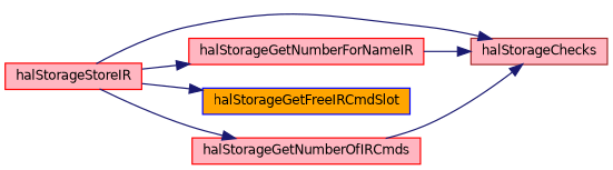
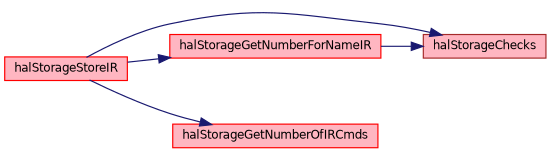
  digraph {
    rankdir=LR
    node [color=red fillcolor=lightpink fontname=Helvetica fontsize=10 shape=record style=filled]
    edge [color=midnightblue fontname=Helvetica fontsize=10 labelfontname=Helvetica labelfontsize=10 style=solid]
    n1 [fontcolor=black height=0.2 label=halStorageStoreIR width=0.4]
    n2 [color=brown height=0.2 label=halStorageChecks width=0.4]
    n3 [height=0.2 label=halStorageGetNumberForNameIR width=0.4]
-   n4 [color=blue fillcolor=orange height=0.2 label=halStorageGetFreeIRCmdSlot width=0.4]
    n5 [height=0.2 label=halStorageGetNumberOfIRCmds width=0.4]
    n1 -> n2
    n1 -> n3
-   n1 -> n4
    n1 -> n5
    n3 -> n2
-   n5 -> n2
  }
